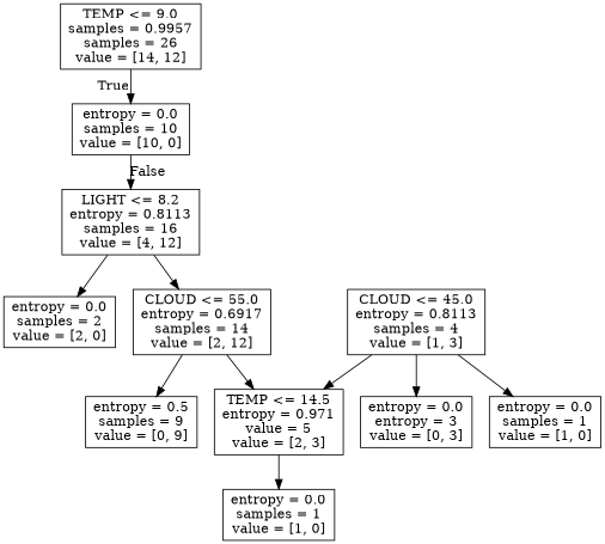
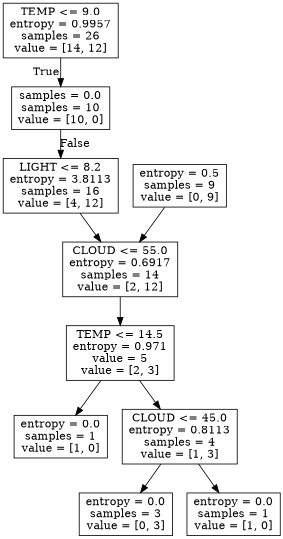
  digraph {
    node [shape=box]
-   n1 [label="TEMP <= 9.0\nsamples = 0.9957\nsamples = 26\nvalue = [14, 12]"]
-   n2 [label="entropy = 0.0\nsamples = 10\nvalue = [10, 0]"]
-   n3 [label="LIGHT <= 8.2\nentropy = 0.8113\nsamples = 16\nvalue = [4, 12]"]
-   n4 [label="entropy = 0.0\nsamples = 2\nvalue = [2, 0]"]
+   n1 [label="TEMP <= 9.0\nentropy = 0.9957\nsamples = 26\nvalue = [14, 12]"]
+   n2 [label="samples = 0.0\nsamples = 10\nvalue = [10, 0]"]
+   n3 [label="LIGHT <= 8.2\nentropy = 3.8113\nsamples = 16\nvalue = [4, 12]"]
    n5 [label="CLOUD <= 55.0\nentropy = 0.6917\nsamples = 14\nvalue = [2, 12]"]
    n6 [label="TEMP <= 14.5\nentropy = 0.971\nvalue = 5\nvalue = [2, 3]"]
    n7 [label="entropy = 0.5\nsamples = 9\nvalue = [0, 9]"]
    n8 [label="entropy = 0.0\nsamples = 1\nvalue = [1, 0]"]
    n9 [label="CLOUD <= 45.0\nentropy = 0.8113\nsamples = 4\nvalue = [1, 3]"]
-   n10 [label="entropy = 0.0\nentropy = 3\nvalue = [0, 3]"]
+   n10 [label="entropy = 0.0\nsamples = 3\nvalue = [0, 3]"]
    n11 [label="entropy = 0.0\nsamples = 1\nvalue = [1, 0]"]
    n1 -> n2 [headlabel=True labelangle=45 labeldistance=2.5]
    n2 -> n3 [headlabel=False labelangle=-45 labeldistance=2.5]
-   n3 -> n4
    n3 -> n5
    n5 -> n6
-   n5 -> n7
+   n7 -> n5
    n6 -> n8
-   n9 -> n6
+   n6 -> n9
    n9 -> n10
    n9 -> n11
  }
